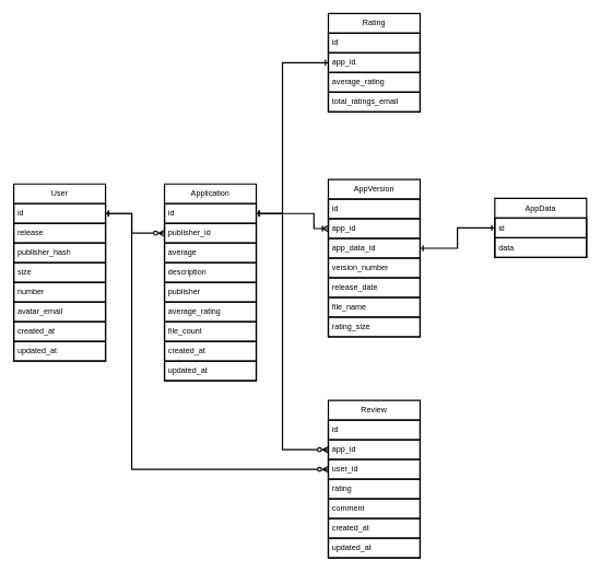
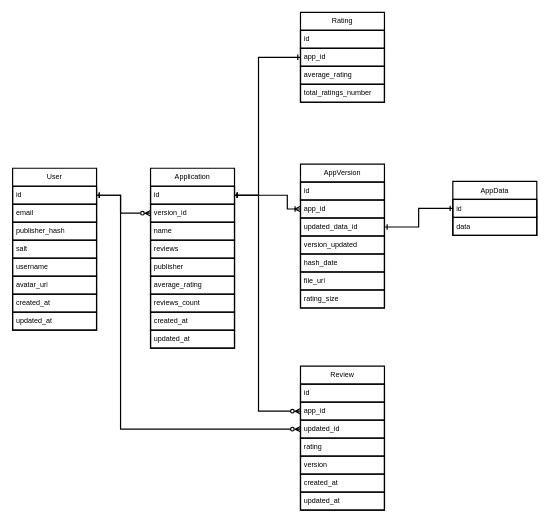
  <mxCell id="0" />
  <mxCell id="1" parent="0" />
  <mxCell id="2" value="&lt;font color=&quot;#000000&quot;&gt;User&lt;/font&gt;" style="swimlane;fontStyle=0;childLayout=stackLayout;horizontal=1;startSize=30;horizontalStack=0;resizeParent=1;resizeParentMax=0;resizeLast=0;collapsible=1;marginBottom=0;whiteSpace=wrap;html=1;rounded=0;strokeWidth=2;swimlaneLine=1;fillStyle=auto;swimlaneFillColor=none;shadow=0;glass=0;" parent="1" vertex="1"><mxGeometry x="20" y="280" width="140" height="270" as="geometry"><mxRectangle x="90" y="360" width="60" height="30" as="alternateBounds" /></mxGeometry></mxCell>
  <mxCell id="3" value="id&lt;br&gt;" style="text;strokeColor=#000000;fillColor=none;align=left;verticalAlign=middle;spacingLeft=4;spacingRight=4;overflow=hidden;points=[[0,0.5],[1,0.5]];portConstraint=eastwest;rotatable=0;whiteSpace=wrap;html=1;rounded=0;fontColor=#000000;strokeWidth=2;swimlaneLine=1;" parent="2" vertex="1"><mxGeometry y="30" width="140" height="30" as="geometry" /></mxCell>
- <mxCell id="4" value="release" style="text;strokeColor=#000000;fillColor=none;align=left;verticalAlign=middle;spacingLeft=4;spacingRight=4;overflow=hidden;points=[[0,0.5],[1,0.5]];portConstraint=eastwest;rotatable=0;whiteSpace=wrap;html=1;rounded=0;fontColor=#000000;strokeWidth=2;swimlaneLine=1;" parent="2" vertex="1"><mxGeometry y="60" width="140" height="30" as="geometry" /></mxCell>
+ <mxCell id="4" value="email" style="text;strokeColor=#000000;fillColor=none;align=left;verticalAlign=middle;spacingLeft=4;spacingRight=4;overflow=hidden;points=[[0,0.5],[1,0.5]];portConstraint=eastwest;rotatable=0;whiteSpace=wrap;html=1;rounded=0;fontColor=#000000;strokeWidth=2;swimlaneLine=1;" parent="2" vertex="1"><mxGeometry y="60" width="140" height="30" as="geometry" /></mxCell>
  <mxCell id="5" value="publisher_hash" style="text;strokeColor=#000000;fillColor=none;align=left;verticalAlign=middle;spacingLeft=4;spacingRight=4;overflow=hidden;points=[[0,0.5],[1,0.5]];portConstraint=eastwest;rotatable=0;whiteSpace=wrap;html=1;rounded=0;fontColor=#000000;strokeWidth=2;swimlaneLine=1;" parent="2" vertex="1"><mxGeometry y="90" width="140" height="30" as="geometry" /></mxCell>
- <mxCell id="6" value="size" style="text;strokeColor=#000000;fillColor=none;align=left;verticalAlign=middle;spacingLeft=4;spacingRight=4;overflow=hidden;points=[[0,0.5],[1,0.5]];portConstraint=eastwest;rotatable=0;whiteSpace=wrap;html=1;rounded=0;fontColor=#000000;strokeWidth=2;swimlaneLine=1;" parent="2" vertex="1"><mxGeometry y="120" width="140" height="30" as="geometry" /></mxCell>
- <mxCell id="7" value="number" style="text;strokeColor=#000000;fillColor=none;align=left;verticalAlign=middle;spacingLeft=4;spacingRight=4;overflow=hidden;points=[[0,0.5],[1,0.5]];portConstraint=eastwest;rotatable=0;whiteSpace=wrap;html=1;rounded=0;fontColor=#000000;strokeWidth=2;swimlaneLine=1;" parent="2" vertex="1"><mxGeometry y="150" width="140" height="30" as="geometry" /></mxCell>
- <mxCell id="8" value="avatar_email" style="text;strokeColor=#000000;fillColor=none;align=left;verticalAlign=middle;spacingLeft=4;spacingRight=4;overflow=hidden;points=[[0,0.5],[1,0.5]];portConstraint=eastwest;rotatable=0;whiteSpace=wrap;html=1;rounded=0;fontColor=#000000;strokeWidth=2;swimlaneLine=1;" parent="2" vertex="1"><mxGeometry y="180" width="140" height="30" as="geometry" /></mxCell>
+ <mxCell id="6" value="salt" style="text;strokeColor=#000000;fillColor=none;align=left;verticalAlign=middle;spacingLeft=4;spacingRight=4;overflow=hidden;points=[[0,0.5],[1,0.5]];portConstraint=eastwest;rotatable=0;whiteSpace=wrap;html=1;rounded=0;fontColor=#000000;strokeWidth=2;swimlaneLine=1;" parent="2" vertex="1"><mxGeometry y="120" width="140" height="30" as="geometry" /></mxCell>
+ <mxCell id="7" value="username" style="text;strokeColor=#000000;fillColor=none;align=left;verticalAlign=middle;spacingLeft=4;spacingRight=4;overflow=hidden;points=[[0,0.5],[1,0.5]];portConstraint=eastwest;rotatable=0;whiteSpace=wrap;html=1;rounded=0;fontColor=#000000;strokeWidth=2;swimlaneLine=1;" parent="2" vertex="1"><mxGeometry y="150" width="140" height="30" as="geometry" /></mxCell>
+ <mxCell id="8" value="avatar_url" style="text;strokeColor=#000000;fillColor=none;align=left;verticalAlign=middle;spacingLeft=4;spacingRight=4;overflow=hidden;points=[[0,0.5],[1,0.5]];portConstraint=eastwest;rotatable=0;whiteSpace=wrap;html=1;rounded=0;fontColor=#000000;strokeWidth=2;swimlaneLine=1;" parent="2" vertex="1"><mxGeometry y="180" width="140" height="30" as="geometry" /></mxCell>
  <mxCell id="9" value="created_at" style="text;strokeColor=#000000;fillColor=none;align=left;verticalAlign=middle;spacingLeft=4;spacingRight=4;overflow=hidden;points=[[0,0.5],[1,0.5]];portConstraint=eastwest;rotatable=0;whiteSpace=wrap;html=1;rounded=0;fontColor=#000000;strokeWidth=2;swimlaneLine=1;" parent="2" vertex="1"><mxGeometry y="210" width="140" height="30" as="geometry" /></mxCell>
  <mxCell id="10" value="updated_at" style="text;strokeColor=#000000;fillColor=none;align=left;verticalAlign=middle;spacingLeft=4;spacingRight=4;overflow=hidden;points=[[0,0.5],[1,0.5]];portConstraint=eastwest;rotatable=0;whiteSpace=wrap;html=1;rounded=0;fontColor=#000000;strokeWidth=2;swimlaneLine=1;" parent="2" vertex="1"><mxGeometry y="240" width="140" height="30" as="geometry" /></mxCell>
  <mxCell id="11" value="&lt;font color=&quot;#000000&quot;&gt;Application&lt;/font&gt;" style="swimlane;fontStyle=0;childLayout=stackLayout;horizontal=1;startSize=30;horizontalStack=0;resizeParent=1;resizeParentMax=0;resizeLast=0;collapsible=1;marginBottom=0;whiteSpace=wrap;html=1;rounded=0;strokeWidth=2;swimlaneLine=1;" parent="1" vertex="1"><mxGeometry x="250" y="280" width="140" height="300" as="geometry" /></mxCell>
  <mxCell id="12" value="id" style="text;strokeColor=#000000;fillColor=none;align=left;verticalAlign=middle;spacingLeft=4;spacingRight=4;overflow=hidden;points=[[0,0.5],[1,0.5]];portConstraint=eastwest;rotatable=0;whiteSpace=wrap;html=1;rounded=0;fontColor=#000000;strokeWidth=2;swimlaneLine=1;" parent="11" vertex="1"><mxGeometry y="30" width="140" height="30" as="geometry" /></mxCell>
- <mxCell id="13" value="publisher_id" style="text;strokeColor=#000000;fillColor=none;align=left;verticalAlign=middle;spacingLeft=4;spacingRight=4;overflow=hidden;points=[[0,0.5],[1,0.5]];portConstraint=eastwest;rotatable=0;whiteSpace=wrap;html=1;rounded=0;fontColor=#000000;strokeWidth=2;swimlaneLine=1;" parent="11" vertex="1"><mxGeometry y="60" width="140" height="30" as="geometry" /></mxCell>
- <mxCell id="14" value="average" style="text;strokeColor=#000000;fillColor=none;align=left;verticalAlign=middle;spacingLeft=4;spacingRight=4;overflow=hidden;points=[[0,0.5],[1,0.5]];portConstraint=eastwest;rotatable=0;whiteSpace=wrap;html=1;rounded=0;fontColor=#000000;strokeWidth=2;swimlaneLine=1;" parent="11" vertex="1"><mxGeometry y="90" width="140" height="30" as="geometry" /></mxCell>
- <mxCell id="15" value="description" style="text;strokeColor=#000000;fillColor=none;align=left;verticalAlign=middle;spacingLeft=4;spacingRight=4;overflow=hidden;points=[[0,0.5],[1,0.5]];portConstraint=eastwest;rotatable=0;whiteSpace=wrap;html=1;rounded=0;fontColor=#000000;strokeWidth=2;swimlaneLine=1;" parent="11" vertex="1"><mxGeometry y="120" width="140" height="30" as="geometry" /></mxCell>
+ <mxCell id="13" value="version_id" style="text;strokeColor=#000000;fillColor=none;align=left;verticalAlign=middle;spacingLeft=4;spacingRight=4;overflow=hidden;points=[[0,0.5],[1,0.5]];portConstraint=eastwest;rotatable=0;whiteSpace=wrap;html=1;rounded=0;fontColor=#000000;strokeWidth=2;swimlaneLine=1;" parent="11" vertex="1"><mxGeometry y="60" width="140" height="30" as="geometry" /></mxCell>
+ <mxCell id="14" value="name" style="text;strokeColor=#000000;fillColor=none;align=left;verticalAlign=middle;spacingLeft=4;spacingRight=4;overflow=hidden;points=[[0,0.5],[1,0.5]];portConstraint=eastwest;rotatable=0;whiteSpace=wrap;html=1;rounded=0;fontColor=#000000;strokeWidth=2;swimlaneLine=1;" parent="11" vertex="1"><mxGeometry y="90" width="140" height="30" as="geometry" /></mxCell>
+ <mxCell id="15" value="reviews" style="text;strokeColor=#000000;fillColor=none;align=left;verticalAlign=middle;spacingLeft=4;spacingRight=4;overflow=hidden;points=[[0,0.5],[1,0.5]];portConstraint=eastwest;rotatable=0;whiteSpace=wrap;html=1;rounded=0;fontColor=#000000;strokeWidth=2;swimlaneLine=1;" parent="11" vertex="1"><mxGeometry y="120" width="140" height="30" as="geometry" /></mxCell>
  <mxCell id="16" value="publisher" style="text;strokeColor=#000000;fillColor=none;align=left;verticalAlign=middle;spacingLeft=4;spacingRight=4;overflow=hidden;points=[[0,0.5],[1,0.5]];portConstraint=eastwest;rotatable=0;whiteSpace=wrap;html=1;rounded=0;fontColor=#000000;strokeWidth=2;swimlaneLine=1;" parent="11" vertex="1"><mxGeometry y="150" width="140" height="30" as="geometry" /></mxCell>
  <mxCell id="17" value="average_rating" style="text;strokeColor=#000000;fillColor=none;align=left;verticalAlign=middle;spacingLeft=4;spacingRight=4;overflow=hidden;points=[[0,0.5],[1,0.5]];portConstraint=eastwest;rotatable=0;whiteSpace=wrap;html=1;rounded=0;fontColor=#000000;strokeWidth=2;swimlaneLine=1;" parent="11" vertex="1"><mxGeometry y="180" width="140" height="30" as="geometry" /></mxCell>
- <mxCell id="18" value="file_count" style="text;strokeColor=#000000;fillColor=none;align=left;verticalAlign=middle;spacingLeft=4;spacingRight=4;overflow=hidden;points=[[0,0.5],[1,0.5]];portConstraint=eastwest;rotatable=0;whiteSpace=wrap;html=1;rounded=0;fontColor=#000000;strokeWidth=2;swimlaneLine=1;" parent="11" vertex="1"><mxGeometry y="210" width="140" height="30" as="geometry" /></mxCell>
+ <mxCell id="18" value="reviews_count" style="text;strokeColor=#000000;fillColor=none;align=left;verticalAlign=middle;spacingLeft=4;spacingRight=4;overflow=hidden;points=[[0,0.5],[1,0.5]];portConstraint=eastwest;rotatable=0;whiteSpace=wrap;html=1;rounded=0;fontColor=#000000;strokeWidth=2;swimlaneLine=1;" parent="11" vertex="1"><mxGeometry y="210" width="140" height="30" as="geometry" /></mxCell>
  <mxCell id="19" value="created_at" style="text;strokeColor=#000000;fillColor=none;align=left;verticalAlign=middle;spacingLeft=4;spacingRight=4;overflow=hidden;points=[[0,0.5],[1,0.5]];portConstraint=eastwest;rotatable=0;whiteSpace=wrap;html=1;rounded=0;fontColor=#000000;strokeWidth=2;swimlaneLine=1;" parent="11" vertex="1"><mxGeometry y="240" width="140" height="30" as="geometry" /></mxCell>
  <mxCell id="20" value="updated_at" style="text;strokeColor=#000000;fillColor=none;align=left;verticalAlign=middle;spacingLeft=4;spacingRight=4;overflow=hidden;points=[[0,0.5],[1,0.5]];portConstraint=eastwest;rotatable=0;whiteSpace=wrap;html=1;rounded=0;fontColor=#000000;strokeWidth=2;swimlaneLine=1;" parent="11" vertex="1"><mxGeometry y="270" width="140" height="30" as="geometry" /></mxCell>
  <mxCell id="21" value="AppVersion" style="swimlane;fontStyle=0;childLayout=stackLayout;horizontal=1;startSize=30;horizontalStack=0;resizeParent=1;resizeParentMax=0;resizeLast=0;collapsible=1;marginBottom=0;whiteSpace=wrap;html=1;rounded=0;gradientColor=none;swimlaneFillColor=none;strokeColor=#000000;fontColor=#000000;labelBackgroundColor=none;labelBorderColor=none;strokeWidth=2;swimlaneLine=1;" parent="1" vertex="1"><mxGeometry x="500" y="273" width="140" height="240" as="geometry" /></mxCell>
  <mxCell id="22" value="id" style="text;strokeColor=#000000;fillColor=none;align=left;verticalAlign=middle;spacingLeft=4;spacingRight=4;overflow=hidden;points=[[0,0.5],[1,0.5]];portConstraint=eastwest;rotatable=0;whiteSpace=wrap;html=1;rounded=0;fontColor=#000000;strokeWidth=2;swimlaneLine=1;" parent="21" vertex="1"><mxGeometry y="30" width="140" height="30" as="geometry" /></mxCell>
  <mxCell id="23" value="app_id" style="text;strokeColor=#000000;fillColor=none;align=left;verticalAlign=middle;spacingLeft=4;spacingRight=4;overflow=hidden;points=[[0,0.5],[1,0.5]];portConstraint=eastwest;rotatable=0;whiteSpace=wrap;html=1;rounded=0;fontColor=#000000;strokeWidth=2;swimlaneLine=1;" parent="21" vertex="1"><mxGeometry y="60" width="140" height="30" as="geometry" /></mxCell>
- <mxCell id="24" value="app_data_id" style="text;strokeColor=#000000;fillColor=none;align=left;verticalAlign=middle;spacingLeft=4;spacingRight=4;overflow=hidden;points=[[0,0.5],[1,0.5]];portConstraint=eastwest;rotatable=0;whiteSpace=wrap;html=1;rounded=0;fontColor=#000000;strokeWidth=2;swimlaneLine=1;" vertex="1" parent="21"><mxGeometry y="90" width="140" height="30" as="geometry" /></mxCell>
- <mxCell id="25" value="version_number" style="text;strokeColor=#000000;fillColor=none;align=left;verticalAlign=middle;spacingLeft=4;spacingRight=4;overflow=hidden;points=[[0,0.5],[1,0.5]];portConstraint=eastwest;rotatable=0;whiteSpace=wrap;html=1;rounded=0;fontColor=#000000;strokeWidth=2;swimlaneLine=1;" parent="21" vertex="1"><mxGeometry y="120" width="140" height="30" as="geometry" /></mxCell>
- <mxCell id="26" value="release_date" style="text;strokeColor=#000000;fillColor=none;align=left;verticalAlign=middle;spacingLeft=4;spacingRight=4;overflow=hidden;points=[[0,0.5],[1,0.5]];portConstraint=eastwest;rotatable=0;whiteSpace=wrap;html=1;rounded=0;fontColor=#000000;strokeWidth=2;swimlaneLine=1;" parent="21" vertex="1"><mxGeometry y="150" width="140" height="30" as="geometry" /></mxCell>
- <mxCell id="27" value="file_name" style="text;strokeColor=#000000;fillColor=none;align=left;verticalAlign=middle;spacingLeft=4;spacingRight=4;overflow=hidden;points=[[0,0.5],[1,0.5]];portConstraint=eastwest;rotatable=0;whiteSpace=wrap;html=1;rounded=0;fontColor=#000000;strokeWidth=2;swimlaneLine=1;" parent="21" vertex="1"><mxGeometry y="180" width="140" height="30" as="geometry" /></mxCell>
+ <mxCell id="24" value="updated_data_id" style="text;strokeColor=#000000;fillColor=none;align=left;verticalAlign=middle;spacingLeft=4;spacingRight=4;overflow=hidden;points=[[0,0.5],[1,0.5]];portConstraint=eastwest;rotatable=0;whiteSpace=wrap;html=1;rounded=0;fontColor=#000000;strokeWidth=2;swimlaneLine=1;" vertex="1" parent="21"><mxGeometry y="90" width="140" height="30" as="geometry" /></mxCell>
+ <mxCell id="25" value="version_updated" style="text;strokeColor=#000000;fillColor=none;align=left;verticalAlign=middle;spacingLeft=4;spacingRight=4;overflow=hidden;points=[[0,0.5],[1,0.5]];portConstraint=eastwest;rotatable=0;whiteSpace=wrap;html=1;rounded=0;fontColor=#000000;strokeWidth=2;swimlaneLine=1;" parent="21" vertex="1"><mxGeometry y="120" width="140" height="30" as="geometry" /></mxCell>
+ <mxCell id="26" value="hash_date" style="text;strokeColor=#000000;fillColor=none;align=left;verticalAlign=middle;spacingLeft=4;spacingRight=4;overflow=hidden;points=[[0,0.5],[1,0.5]];portConstraint=eastwest;rotatable=0;whiteSpace=wrap;html=1;rounded=0;fontColor=#000000;strokeWidth=2;swimlaneLine=1;" parent="21" vertex="1"><mxGeometry y="150" width="140" height="30" as="geometry" /></mxCell>
+ <mxCell id="27" value="file_url" style="text;strokeColor=#000000;fillColor=none;align=left;verticalAlign=middle;spacingLeft=4;spacingRight=4;overflow=hidden;points=[[0,0.5],[1,0.5]];portConstraint=eastwest;rotatable=0;whiteSpace=wrap;html=1;rounded=0;fontColor=#000000;strokeWidth=2;swimlaneLine=1;" parent="21" vertex="1"><mxGeometry y="180" width="140" height="30" as="geometry" /></mxCell>
  <mxCell id="28" value="rating_size" style="text;strokeColor=#000000;fillColor=none;align=left;verticalAlign=middle;spacingLeft=4;spacingRight=4;overflow=hidden;points=[[0,0.5],[1,0.5]];portConstraint=eastwest;rotatable=0;whiteSpace=wrap;html=1;rounded=0;fontColor=#000000;strokeWidth=2;swimlaneLine=1;" parent="21" vertex="1"><mxGeometry y="210" width="140" height="30" as="geometry" /></mxCell>
  <mxCell id="29" style="edgeStyle=elbowEdgeStyle;html=1;exitX=0;exitY=0.5;exitDx=0;exitDy=0;entryX=1;entryY=0.5;entryDx=0;entryDy=0;rounded=0;fontColor=#000000;strokeWidth=2;strokeColor=#000000;swimlaneLine=1;endArrow=ERone;endFill=0;startArrow=ERzeroToMany;startFill=0;" parent="1" source="13" target="3" edge="1"><mxGeometry relative="1" as="geometry"><Array as="points"><mxPoint x="200" y="360" /></Array></mxGeometry></mxCell>
  <mxCell id="30" style="edgeStyle=elbowEdgeStyle;html=1;entryX=1;entryY=0.5;entryDx=0;entryDy=0;rounded=0;fontColor=#000000;strokeWidth=2;strokeColor=#000000;swimlaneLine=1;endArrow=ERone;endFill=0;startArrow=ERoneToMany;startFill=0;" parent="1" source="23" target="12" edge="1"><mxGeometry relative="1" as="geometry"><Array as="points"><mxPoint x="478" y="348" /><mxPoint x="463" y="354" /><mxPoint x="430" y="370" /></Array></mxGeometry></mxCell>
  <mxCell id="31" value="&lt;font color=&quot;#000000&quot;&gt;Review&lt;/font&gt;" style="swimlane;fontStyle=0;childLayout=stackLayout;horizontal=1;startSize=30;horizontalStack=0;resizeParent=1;resizeParentMax=0;resizeLast=0;collapsible=1;marginBottom=0;whiteSpace=wrap;html=1;rounded=0;fontColor=#FFFFFF;strokeWidth=2;strokeColor=#000000;swimlaneLine=1;labelBackgroundColor=default;" parent="1" vertex="1"><mxGeometry x="500" y="610" width="140" height="240" as="geometry" /></mxCell>
  <mxCell id="32" value="id" style="text;strokeColor=#000000;fillColor=none;align=left;verticalAlign=middle;spacingLeft=4;spacingRight=4;overflow=hidden;points=[[0,0.5],[1,0.5]];portConstraint=eastwest;rotatable=0;whiteSpace=wrap;html=1;rounded=0;fontColor=#000000;strokeWidth=2;swimlaneLine=1;" parent="31" vertex="1"><mxGeometry y="30" width="140" height="30" as="geometry" /></mxCell>
  <mxCell id="33" value="app_id" style="text;strokeColor=#000000;fillColor=none;align=left;verticalAlign=middle;spacingLeft=4;spacingRight=4;overflow=hidden;points=[[0,0.5],[1,0.5]];portConstraint=eastwest;rotatable=0;whiteSpace=wrap;html=1;rounded=0;fontColor=#000000;strokeWidth=2;swimlaneLine=1;" parent="31" vertex="1"><mxGeometry y="60" width="140" height="30" as="geometry" /></mxCell>
- <mxCell id="34" value="user_id" style="text;strokeColor=#000000;fillColor=none;align=left;verticalAlign=middle;spacingLeft=4;spacingRight=4;overflow=hidden;points=[[0,0.5],[1,0.5]];portConstraint=eastwest;rotatable=0;whiteSpace=wrap;html=1;rounded=0;fontColor=#000000;strokeWidth=2;swimlaneLine=1;" parent="31" vertex="1"><mxGeometry y="90" width="140" height="30" as="geometry" /></mxCell>
+ <mxCell id="34" value="updated_id" style="text;strokeColor=#000000;fillColor=none;align=left;verticalAlign=middle;spacingLeft=4;spacingRight=4;overflow=hidden;points=[[0,0.5],[1,0.5]];portConstraint=eastwest;rotatable=0;whiteSpace=wrap;html=1;rounded=0;fontColor=#000000;strokeWidth=2;swimlaneLine=1;" parent="31" vertex="1"><mxGeometry y="90" width="140" height="30" as="geometry" /></mxCell>
  <mxCell id="35" value="rating" style="text;strokeColor=#000000;fillColor=none;align=left;verticalAlign=middle;spacingLeft=4;spacingRight=4;overflow=hidden;points=[[0,0.5],[1,0.5]];portConstraint=eastwest;rotatable=0;whiteSpace=wrap;html=1;rounded=0;fontColor=#000000;strokeWidth=2;swimlaneLine=1;" parent="31" vertex="1"><mxGeometry y="120" width="140" height="30" as="geometry" /></mxCell>
- <mxCell id="36" value="comment" style="text;strokeColor=#000000;fillColor=none;align=left;verticalAlign=middle;spacingLeft=4;spacingRight=4;overflow=hidden;points=[[0,0.5],[1,0.5]];portConstraint=eastwest;rotatable=0;whiteSpace=wrap;html=1;rounded=0;fontColor=#000000;strokeWidth=2;swimlaneLine=1;" parent="31" vertex="1"><mxGeometry y="150" width="140" height="30" as="geometry" /></mxCell>
+ <mxCell id="36" value="version" style="text;strokeColor=#000000;fillColor=none;align=left;verticalAlign=middle;spacingLeft=4;spacingRight=4;overflow=hidden;points=[[0,0.5],[1,0.5]];portConstraint=eastwest;rotatable=0;whiteSpace=wrap;html=1;rounded=0;fontColor=#000000;strokeWidth=2;swimlaneLine=1;" parent="31" vertex="1"><mxGeometry y="150" width="140" height="30" as="geometry" /></mxCell>
  <mxCell id="37" value="created_at" style="text;strokeColor=#000000;fillColor=none;align=left;verticalAlign=middle;spacingLeft=4;spacingRight=4;overflow=hidden;points=[[0,0.5],[1,0.5]];portConstraint=eastwest;rotatable=0;whiteSpace=wrap;html=1;rounded=0;fontColor=#000000;strokeWidth=2;swimlaneLine=1;" parent="31" vertex="1"><mxGeometry y="180" width="140" height="30" as="geometry" /></mxCell>
  <mxCell id="38" value="updated_at" style="text;strokeColor=#000000;fillColor=none;align=left;verticalAlign=middle;spacingLeft=4;spacingRight=4;overflow=hidden;points=[[0,0.5],[1,0.5]];portConstraint=eastwest;rotatable=0;whiteSpace=wrap;html=1;rounded=0;fontColor=#000000;strokeWidth=2;swimlaneLine=1;" parent="31" vertex="1"><mxGeometry y="210" width="140" height="30" as="geometry" /></mxCell>
  <mxCell id="39" style="edgeStyle=elbowEdgeStyle;html=1;rounded=0;fontColor=#000000;strokeWidth=2;strokeColor=#000000;swimlaneLine=1;endArrow=ERone;endFill=0;startArrow=ERzeroToMany;startFill=0;" parent="1" source="33" target="12" edge="1"><mxGeometry relative="1" as="geometry"><Array as="points"><mxPoint x="430" y="490" /></Array></mxGeometry></mxCell>
  <mxCell id="40" style="edgeStyle=elbowEdgeStyle;html=1;rounded=0;fontColor=#000000;strokeWidth=2;strokeColor=#000000;swimlaneLine=1;startArrow=ERzeroToMany;startFill=0;endArrow=ERone;endFill=0;" parent="1" source="34" target="3" edge="1"><mxGeometry relative="1" as="geometry"><Array as="points"><mxPoint x="200" y="640" /><mxPoint x="200" y="190" /></Array></mxGeometry></mxCell>
  <mxCell id="41" value="&lt;font color=&quot;#000000&quot;&gt;Rating&lt;/font&gt;" style="swimlane;fontStyle=0;childLayout=stackLayout;horizontal=1;startSize=30;horizontalStack=0;resizeParent=1;resizeParentMax=0;resizeLast=0;collapsible=1;marginBottom=0;whiteSpace=wrap;html=1;rounded=0;fontColor=#FFFFFF;strokeWidth=2;strokeColor=#000000;swimlaneLine=1;swimlaneFillColor=none;gradientColor=none;shadow=0;glass=0;" parent="1" vertex="1"><mxGeometry x="500" y="20" width="140" height="150" as="geometry" /></mxCell>
  <mxCell id="42" value="id" style="text;strokeColor=#000000;fillColor=none;align=left;verticalAlign=middle;spacingLeft=4;spacingRight=4;overflow=hidden;points=[[0,0.5],[1,0.5]];portConstraint=eastwest;rotatable=0;whiteSpace=wrap;html=1;rounded=0;fontColor=#000000;strokeWidth=2;swimlaneLine=1;" parent="41" vertex="1"><mxGeometry y="30" width="140" height="30" as="geometry" /></mxCell>
  <mxCell id="43" value="app_id" style="text;strokeColor=#000000;fillColor=none;align=left;verticalAlign=middle;spacingLeft=4;spacingRight=4;overflow=hidden;points=[[0,0.5],[1,0.5]];portConstraint=eastwest;rotatable=0;whiteSpace=wrap;html=1;rounded=0;fontColor=#000000;strokeWidth=2;swimlaneLine=1;" parent="41" vertex="1"><mxGeometry y="60" width="140" height="30" as="geometry" /></mxCell>
  <mxCell id="44" value="average_rating" style="text;strokeColor=#000000;fillColor=none;align=left;verticalAlign=middle;spacingLeft=4;spacingRight=4;overflow=hidden;points=[[0,0.5],[1,0.5]];portConstraint=eastwest;rotatable=0;whiteSpace=wrap;html=1;rounded=0;fontColor=#000000;strokeWidth=2;swimlaneLine=1;" parent="41" vertex="1"><mxGeometry y="90" width="140" height="30" as="geometry" /></mxCell>
- <mxCell id="45" value="total_ratings_email" style="text;strokeColor=#000000;fillColor=none;align=left;verticalAlign=middle;spacingLeft=4;spacingRight=4;overflow=hidden;points=[[0,0.5],[1,0.5]];portConstraint=eastwest;rotatable=0;whiteSpace=wrap;html=1;rounded=0;fontColor=#000000;strokeWidth=2;swimlaneLine=1;" parent="41" vertex="1"><mxGeometry y="120" width="140" height="30" as="geometry" /></mxCell>
+ <mxCell id="45" value="total_ratings_number" style="text;strokeColor=#000000;fillColor=none;align=left;verticalAlign=middle;spacingLeft=4;spacingRight=4;overflow=hidden;points=[[0,0.5],[1,0.5]];portConstraint=eastwest;rotatable=0;whiteSpace=wrap;html=1;rounded=0;fontColor=#000000;strokeWidth=2;swimlaneLine=1;" parent="41" vertex="1"><mxGeometry y="120" width="140" height="30" as="geometry" /></mxCell>
  <mxCell id="46" style="edgeStyle=elbowEdgeStyle;html=1;rounded=0;fontColor=#000000;strokeWidth=2;strokeColor=#000000;swimlaneLine=1;endArrow=ERone;endFill=0;startArrow=ERone;startFill=0;" parent="1" source="43" target="12" edge="1"><mxGeometry relative="1" as="geometry"><Array as="points"><mxPoint x="430" y="180" /></Array></mxGeometry></mxCell>
  <mxCell id="47" value="AppData" style="swimlane;fontStyle=0;childLayout=stackLayout;horizontal=1;startSize=30;horizontalStack=0;resizeParent=1;resizeParentMax=0;resizeLast=0;collapsible=1;marginBottom=0;whiteSpace=wrap;html=1;rounded=0;strokeWidth=2;swimlaneLine=1;" vertex="1" parent="1"><mxGeometry x="754" y="302" width="140" height="90" as="geometry" /></mxCell>
  <mxCell id="48" value="id" style="text;strokeColor=#000000;fillColor=none;align=left;verticalAlign=middle;spacingLeft=4;spacingRight=4;overflow=hidden;points=[[0,0.5],[1,0.5]];portConstraint=eastwest;rotatable=0;whiteSpace=wrap;html=1;rounded=0;fontColor=#000000;strokeWidth=2;swimlaneLine=1;" vertex="1" parent="47"><mxGeometry y="30" width="140" height="30" as="geometry" /></mxCell>
  <mxCell id="49" value="data" style="text;strokeColor=#000000;fillColor=none;align=left;verticalAlign=middle;spacingLeft=4;spacingRight=4;overflow=hidden;points=[[0,0.5],[1,0.5]];portConstraint=eastwest;rotatable=0;whiteSpace=wrap;html=1;rounded=0;fontColor=#000000;strokeWidth=2;swimlaneLine=1;" vertex="1" parent="47"><mxGeometry y="60" width="140" height="30" as="geometry" /></mxCell>
  <mxCell id="50" style="edgeStyle=orthogonalEdgeStyle;html=1;rounded=0;strokeWidth=2;startArrow=ERone;startFill=0;endArrow=ERone;endFill=0;" edge="1" parent="1" source="24" target="48"><mxGeometry relative="1" as="geometry" /></mxCell>
